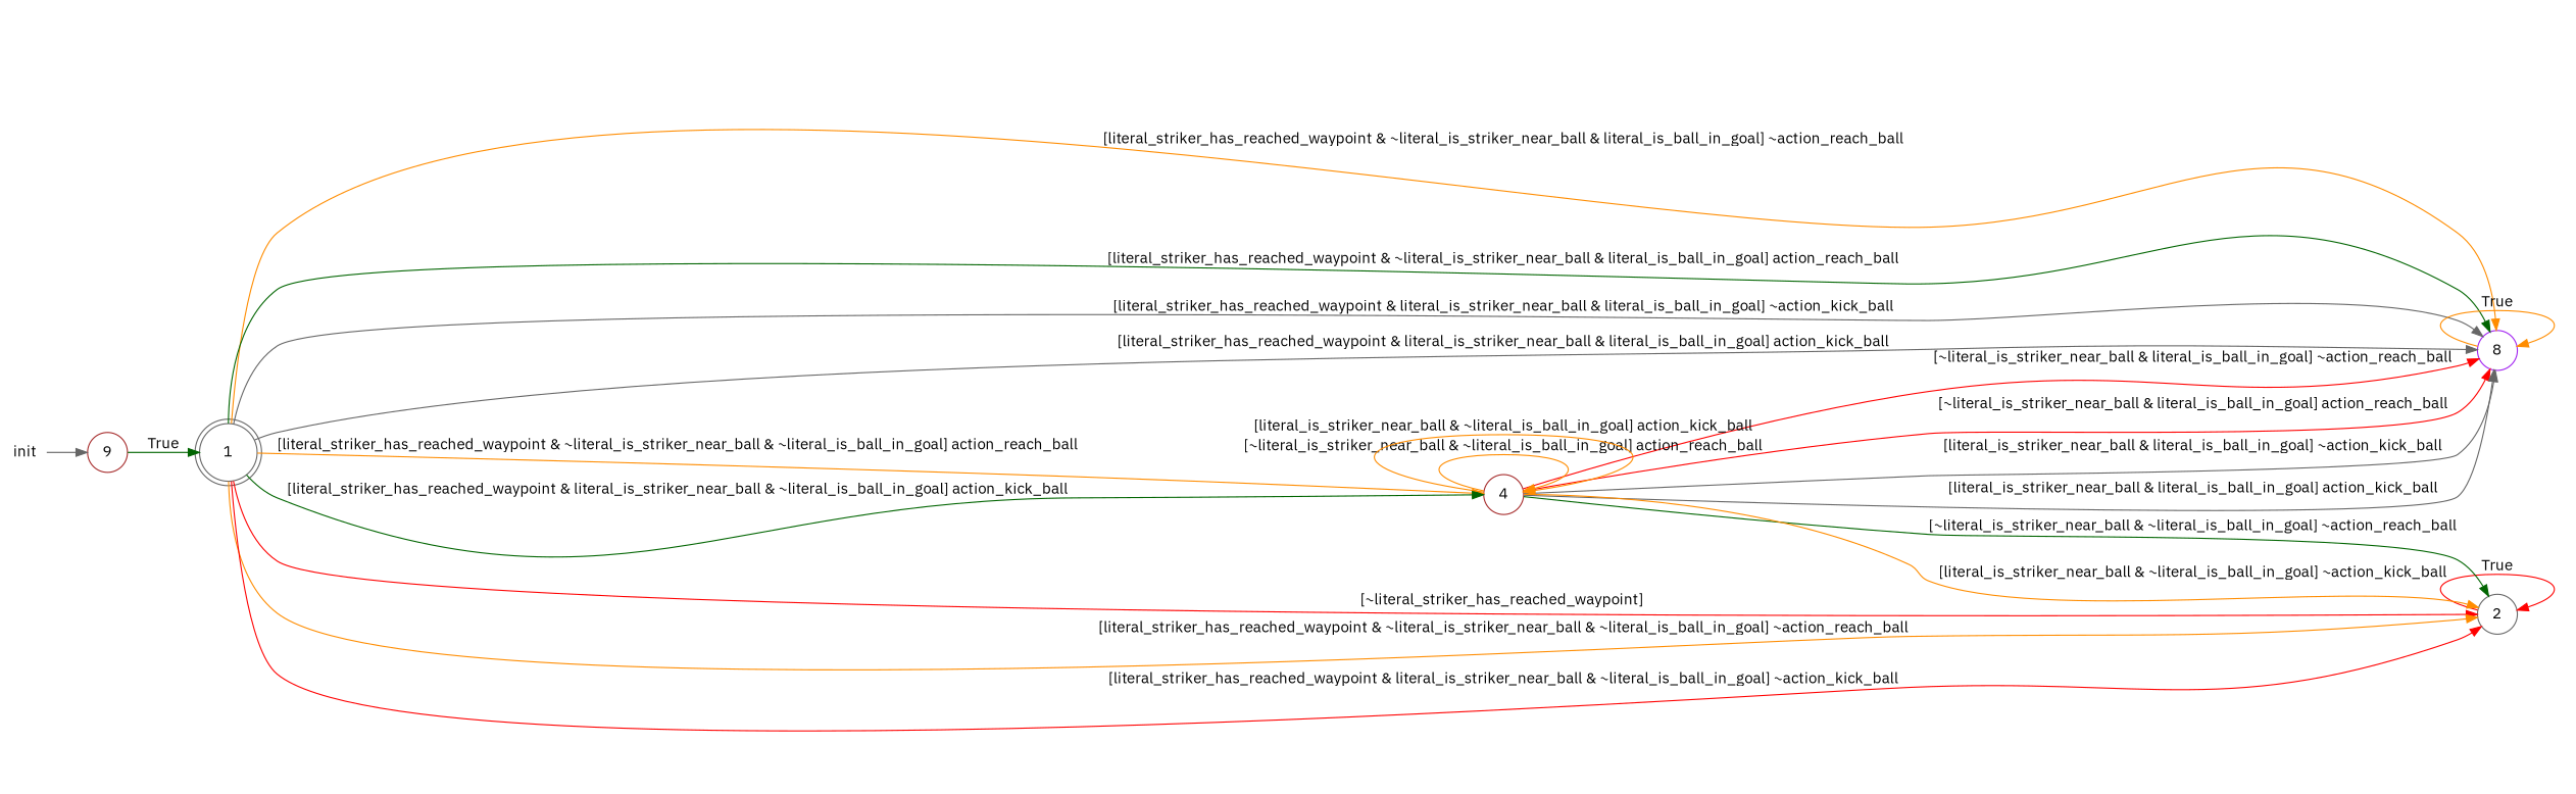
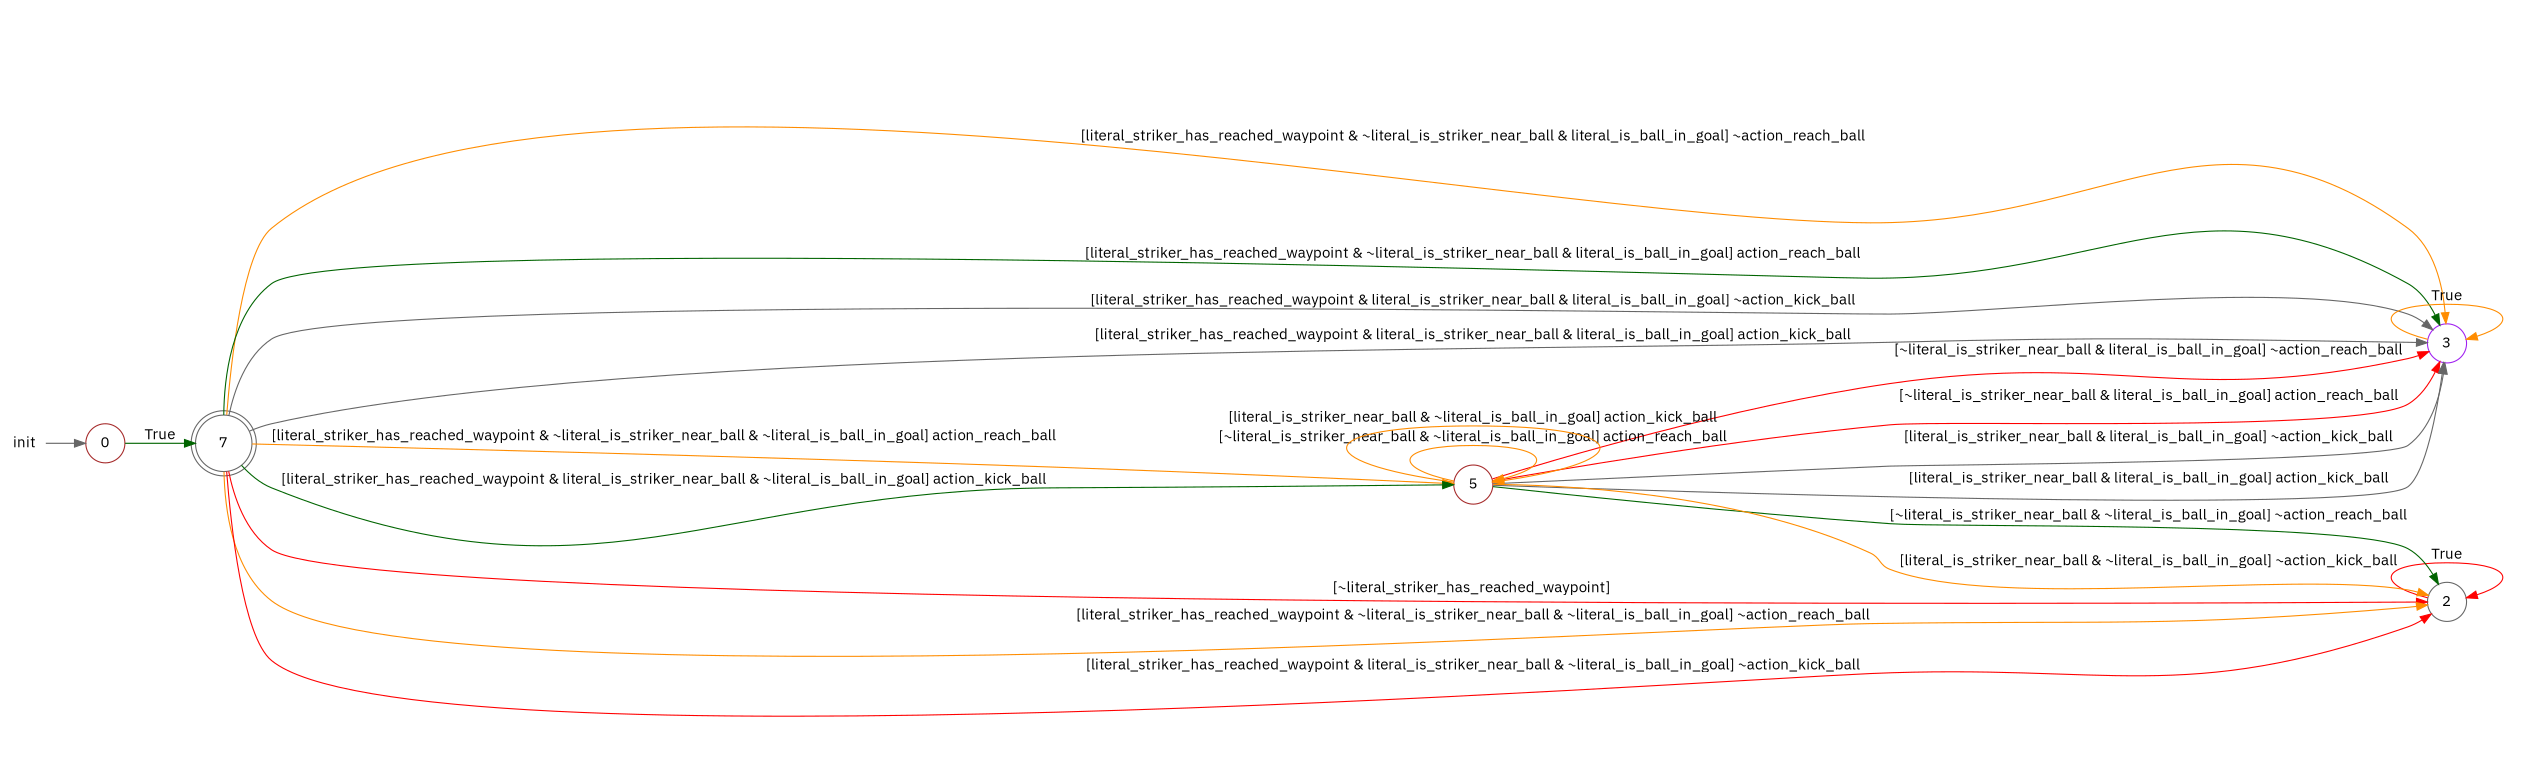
  digraph {
    fontname="IBM Plex Sans"
    rankdir=LR
    node [color=gray40 fontname="IBM Plex Sans" shape=circle]
    edge [color=darkorange fontname="IBM Plex Sans"]
-   1 [height=.5 shape=doublecircle width=.5]
-   3 [color=purple height=.5 width=.5 label=8]
+   1 [height=.5 shape=doublecircle width=.5 label=7]
+   3 [color=purple height=.5 width=.5]
    2 [height=.5 width=.5]
-   4 [color=brown height=.5 width=.5]
+   4 [color=brown height=.5 width=.5 label=5]
    init [color=blue height=.5 shape=plaintext width=.5]
-   0 [color=brown height=.5 width=.5 label=9]
+   0 [color=brown height=.5 width=.5]
    1 -> 3 [label="[literal_striker_has_reached_waypoint & ~literal_is_striker_near_ball & literal_is_ball_in_goal] ~action_reach_ball"]
    1 -> 3 [color=darkgreen label="[literal_striker_has_reached_waypoint & ~literal_is_striker_near_ball & literal_is_ball_in_goal] action_reach_ball"]
    1 -> 3 [color=gray40 label="[literal_striker_has_reached_waypoint & literal_is_striker_near_ball & literal_is_ball_in_goal] ~action_kick_ball"]
    1 -> 3 [color=gray40 label="[literal_striker_has_reached_waypoint & literal_is_striker_near_ball & literal_is_ball_in_goal] action_kick_ball"]
    1 -> 2 [color=red label="[~literal_striker_has_reached_waypoint] "]
    1 -> 2 [label="[literal_striker_has_reached_waypoint & ~literal_is_striker_near_ball & ~literal_is_ball_in_goal] ~action_reach_ball"]
    1 -> 2 [color=red label="[literal_striker_has_reached_waypoint & literal_is_striker_near_ball & ~literal_is_ball_in_goal] ~action_kick_ball"]
    1 -> 4 [label="[literal_striker_has_reached_waypoint & ~literal_is_striker_near_ball & ~literal_is_ball_in_goal] action_reach_ball"]
    1 -> 4 [color=darkgreen label="[literal_striker_has_reached_waypoint & literal_is_striker_near_ball & ~literal_is_ball_in_goal] action_kick_ball"]
    3 -> 3 [label=True]
    2 -> 2 [color=red label=True]
    4 -> 3 [color=red label="[~literal_is_striker_near_ball & literal_is_ball_in_goal] ~action_reach_ball"]
    4 -> 3 [color=red label="[~literal_is_striker_near_ball & literal_is_ball_in_goal] action_reach_ball"]
    4 -> 3 [color=gray40 label="[literal_is_striker_near_ball & literal_is_ball_in_goal] ~action_kick_ball"]
    4 -> 3 [color=gray40 label="[literal_is_striker_near_ball & literal_is_ball_in_goal] action_kick_ball"]
    4 -> 2 [color=darkgreen label="[~literal_is_striker_near_ball & ~literal_is_ball_in_goal] ~action_reach_ball"]
    4 -> 2 [label="[literal_is_striker_near_ball & ~literal_is_ball_in_goal] ~action_kick_ball"]
    4 -> 4 [label="[~literal_is_striker_near_ball & ~literal_is_ball_in_goal] action_reach_ball"]
    4 -> 4 [label="[literal_is_striker_near_ball & ~literal_is_ball_in_goal] action_kick_ball"]
    init -> 0 [color=gray40]
    0 -> 1 [color=darkgreen label=True]
  }
